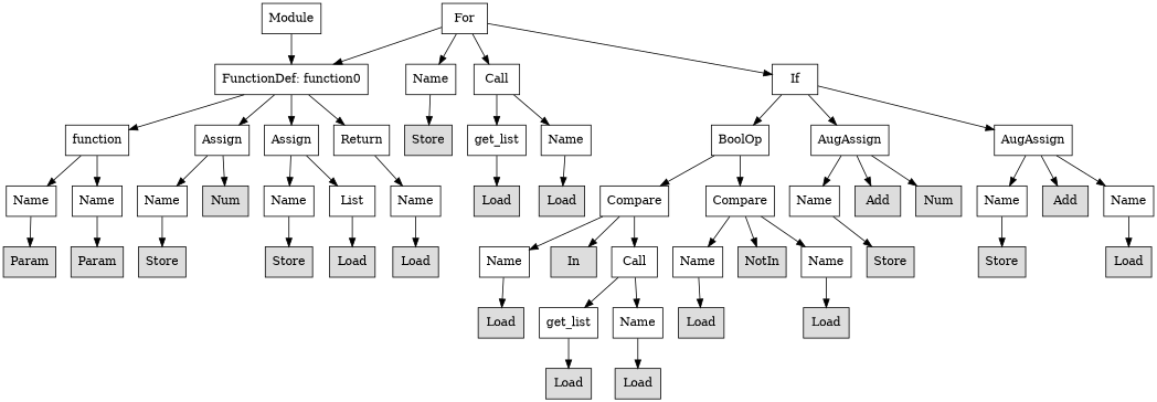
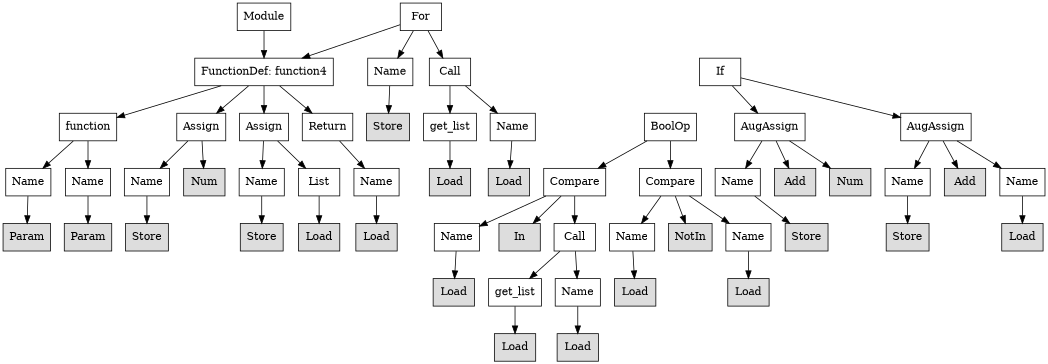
  digraph {
    node [shape=rect]
    n1 [label=Module]
-   n2 [label="FunctionDef: function0"]
+   n2 [label="FunctionDef: function4"]
    n3 [label=function]
    n4 [label=Assign]
    n5 [label=Assign]
    n6 [label=Return]
    n7 [label=Name]
    n8 [label=Name]
    n9 [label=Name]
    n10 [fillcolor="#dddddd" label=Num style=filled]
    n11 [label=Name]
    n12 [label=List]
    n13 [label=For]
    n14 [label=Name]
    n15 [label=Call]
    n16 [label=If]
    n17 [label=Name]
    n18 [fillcolor="#dddddd" label=Param style=filled]
    n19 [fillcolor="#dddddd" label=Param style=filled]
    n20 [fillcolor="#dddddd" label=Store style=filled]
    n21 [fillcolor="#dddddd" label=Store style=filled]
    n22 [fillcolor="#dddddd" label=Load style=filled]
    n23 [fillcolor="#dddddd" label=Store style=filled]
    n24 [label=get_list]
    n25 [label=Name]
    n26 [label=BoolOp]
    n27 [label=AugAssign]
    n28 [label=AugAssign]
    n29 [fillcolor="#dddddd" label=Load style=filled]
    n30 [fillcolor="#dddddd" label=Load style=filled]
    n31 [fillcolor="#dddddd" label=Load style=filled]
    n32 [label=Compare]
    n33 [label=Compare]
    n34 [label=Name]
    n35 [fillcolor="#dddddd" label=Add style=filled]
    n36 [fillcolor="#dddddd" label=Num style=filled]
    n37 [label=Name]
    n38 [fillcolor="#dddddd" label=Add style=filled]
    n39 [label=Name]
    n40 [label=Name]
    n41 [fillcolor="#dddddd" label=In style=filled]
    n42 [label=Call]
    n43 [label=Name]
    n44 [fillcolor="#dddddd" label=NotIn style=filled]
    n45 [label=Name]
    n46 [fillcolor="#dddddd" label=Store style=filled]
    n47 [fillcolor="#dddddd" label=Store style=filled]
    n48 [fillcolor="#dddddd" label=Load style=filled]
    n49 [fillcolor="#dddddd" label=Load style=filled]
    n50 [label=get_list]
    n51 [label=Name]
    n52 [fillcolor="#dddddd" label=Load style=filled]
    n53 [fillcolor="#dddddd" label=Load style=filled]
    n54 [fillcolor="#dddddd" label=Load style=filled]
    n55 [fillcolor="#dddddd" label=Load style=filled]
    n1 -> n2
    n2 -> n3
    n2 -> n4
    n2 -> n5
    n2 -> n6
    n3 -> n7
    n3 -> n8
    n4 -> n9
    n4 -> n10
    n5 -> n11
    n5 -> n12
    n6 -> n17
    n7 -> n18
    n8 -> n19
    n9 -> n20
    n11 -> n21
    n12 -> n22
    n13 -> n2
    n13 -> n14
    n13 -> n15
-   n13 -> n16
    n14 -> n23
    n15 -> n24
    n15 -> n25
-   n16 -> n26
    n16 -> n27
    n16 -> n28
    n17 -> n29
    n24 -> n30
    n25 -> n31
    n26 -> n32
    n26 -> n33
    n27 -> n34
    n27 -> n35
    n27 -> n36
    n28 -> n37
    n28 -> n38
    n28 -> n39
    n32 -> n40
    n32 -> n41
    n32 -> n42
    n33 -> n43
    n33 -> n44
    n33 -> n45
    n34 -> n46
    n37 -> n47
    n39 -> n48
    n40 -> n49
    n42 -> n50
    n42 -> n51
    n43 -> n52
    n45 -> n53
    n50 -> n54
    n51 -> n55
  }
